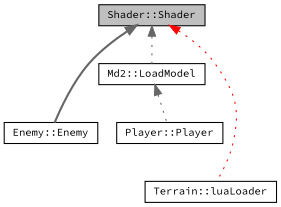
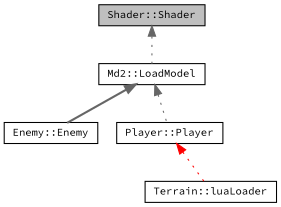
  digraph {
    fontname="Source Code Pro"
    rankdir=TB
    node [color=black fillcolor=white fontname="Source Code Pro" fontsize=10 shape=record style=filled]
    edge [color=gray40 dir=back fontname="Source Code Pro" fontsize=10 labelfontname=Helvetica labelfontsize=10 style=dotted]
    n1 [fillcolor=grey75 fontcolor=black height=0.2 label="Shader::Shader" width=0.4]
    n2 [height=0.2 label="Enemy::Enemy" width=0.4]
    n3 [height=0.2 label="Md2::LoadModel" width=0.4]
    n4 [height=0.2 label="Terrain::luaLoader" width=0.4]
    n5 [height=0.2 label="Player::Player" width=0.4]
-   n1 -> n2 [style=bold]
+   n3 -> n2 [style=bold]
    n1 -> n3
-   n1 -> n4 [color=red]
+   n5 -> n4 [color=red]
    n3 -> n5
  }
